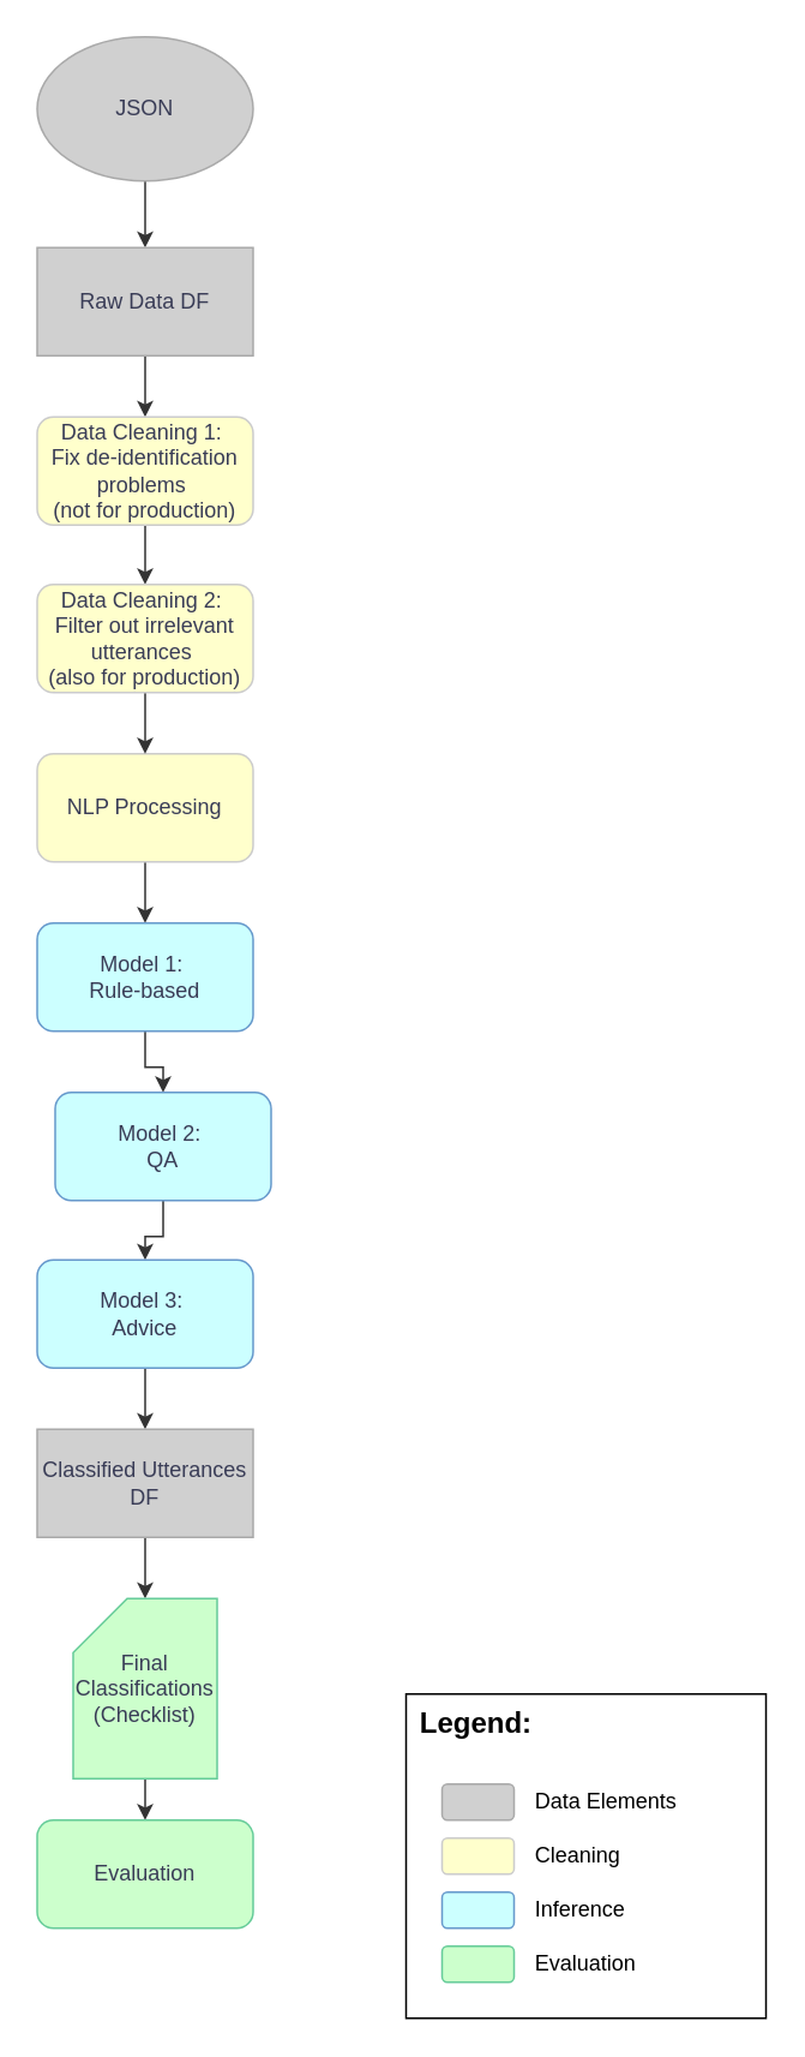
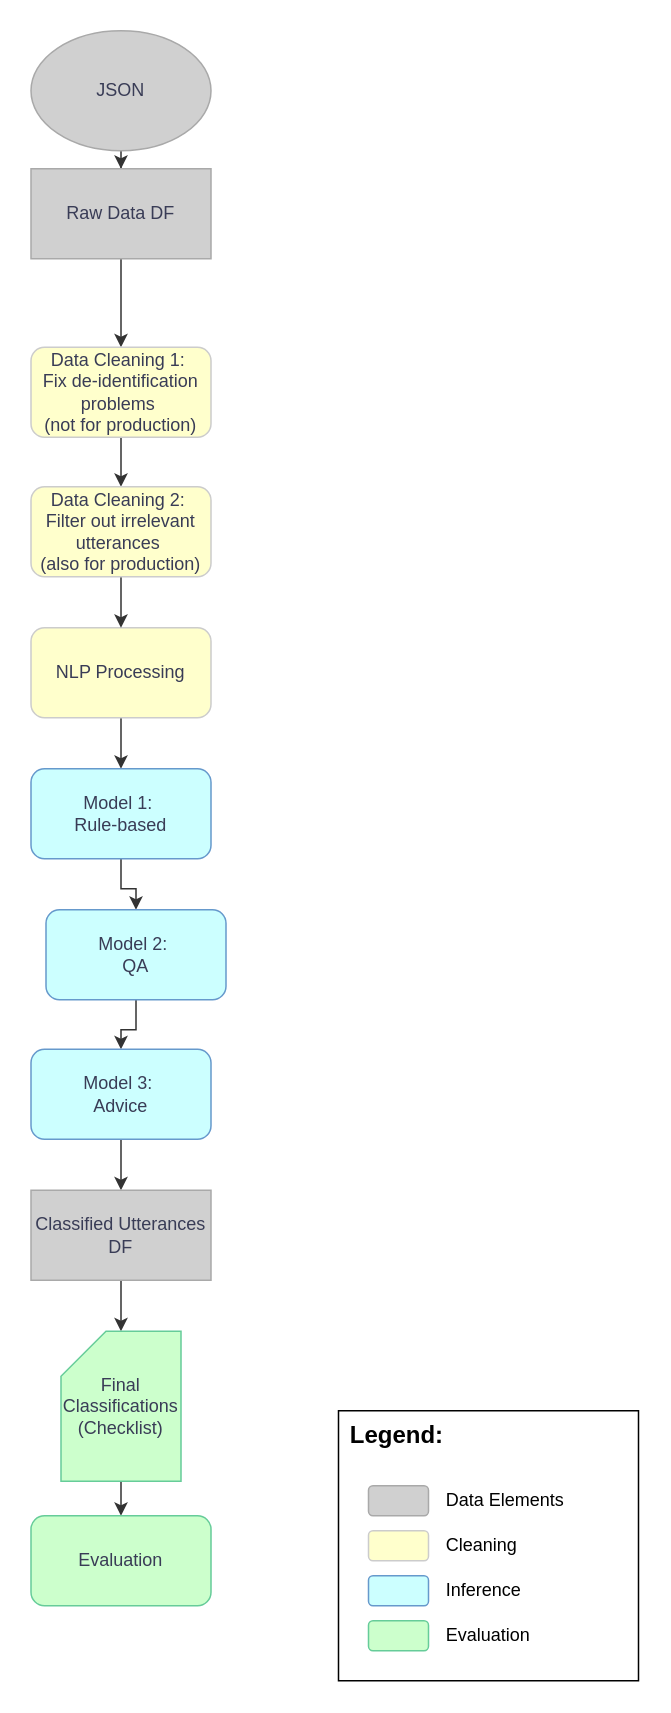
  <mxCell id="0" />
  <mxCell id="1" parent="0" />
  <mxCell id="2" value="" style="edgeStyle=orthogonalEdgeStyle;rounded=0;orthogonalLoop=1;jettySize=auto;html=1;labelBackgroundColor=none;strokeColor=#333333;fontColor=default;" edge="1" parent="1" source="3" target="5"><mxGeometry relative="1" as="geometry" /></mxCell>
  <mxCell id="3" value="JSON" style="ellipse;whiteSpace=wrap;html=1;labelBackgroundColor=none;fillColor=#D0D0D0;strokeColor=#A9A9A9;fontColor=#393C56;" vertex="1" parent="1"><mxGeometry x="20" y="20" width="120" height="80" as="geometry" /></mxCell>
  <mxCell id="4" value="" style="edgeStyle=orthogonalEdgeStyle;rounded=0;orthogonalLoop=1;jettySize=auto;html=1;labelBackgroundColor=none;strokeColor=#333333;fontColor=default;" edge="1" parent="1" source="5" target="7"><mxGeometry relative="1" as="geometry" /></mxCell>
- <mxCell id="5" value="Raw Data DF" style="rounded=0;whiteSpace=wrap;html=1;labelBackgroundColor=none;fillColor=#D0D0D0;strokeColor=#A9A9A9;fontColor=#393C56;" vertex="1" parent="1"><mxGeometry x="20" y="137" width="120" height="60" as="geometry" /></mxCell>
+ <mxCell id="5" value="Raw Data DF" style="rounded=0;whiteSpace=wrap;html=1;labelBackgroundColor=none;fillColor=#D0D0D0;strokeColor=#A9A9A9;fontColor=#393C56;" vertex="1" parent="1"><mxGeometry x="20" y="112" width="120" height="60" as="geometry" /></mxCell>
  <mxCell id="6" value="" style="edgeStyle=orthogonalEdgeStyle;rounded=0;orthogonalLoop=1;jettySize=auto;html=1;strokeColor=#333333;" edge="1" parent="1" source="7" target="22"><mxGeometry relative="1" as="geometry" /></mxCell>
  <mxCell id="7" value="Data Cleaning 1:&amp;nbsp;&lt;div&gt;Fix de-identification problems&amp;nbsp;&lt;/div&gt;&lt;div&gt;(not for production)&lt;/div&gt;" style="rounded=1;whiteSpace=wrap;html=1;labelBackgroundColor=none;fillColor=#FFFFCC;strokeColor=#CCCCCC;fontColor=#393C56;gradientColor=none;" vertex="1" parent="1"><mxGeometry x="20" y="231" width="120" height="60" as="geometry" /></mxCell>
  <mxCell id="8" value="" style="edgeStyle=orthogonalEdgeStyle;rounded=0;orthogonalLoop=1;jettySize=auto;html=1;labelBackgroundColor=none;strokeColor=#333333;fontColor=default;" edge="1" parent="1" source="9" target="11"><mxGeometry relative="1" as="geometry" /></mxCell>
  <mxCell id="9" value="NLP Processing" style="whiteSpace=wrap;html=1;rounded=1;labelBackgroundColor=none;fillColor=#FFFFCC;strokeColor=#CCCCCC;fontColor=#393C56;" vertex="1" parent="1"><mxGeometry x="20" y="418" width="120" height="60" as="geometry" /></mxCell>
  <mxCell id="10" value="" style="edgeStyle=orthogonalEdgeStyle;rounded=0;orthogonalLoop=1;jettySize=auto;html=1;labelBackgroundColor=none;strokeColor=#333333;fontColor=default;" edge="1" parent="1" source="11" target="13"><mxGeometry relative="1" as="geometry" /></mxCell>
  <mxCell id="11" value="Model 1:&amp;nbsp;&lt;div&gt;Rule-based&lt;/div&gt;" style="whiteSpace=wrap;html=1;rounded=1;labelBackgroundColor=none;fillColor=#CCFFFF;strokeColor=#6699CC;fontColor=#393C56;fillStyle=auto;" vertex="1" parent="1"><mxGeometry x="20" y="512" width="120" height="60" as="geometry" /></mxCell>
  <mxCell id="12" value="" style="edgeStyle=orthogonalEdgeStyle;rounded=0;orthogonalLoop=1;jettySize=auto;html=1;labelBackgroundColor=none;strokeColor=#333333;fontColor=default;" edge="1" parent="1" source="13" target="15"><mxGeometry relative="1" as="geometry" /></mxCell>
  <mxCell id="13" value="Model 2:&amp;nbsp;&lt;div&gt;QA&lt;/div&gt;" style="whiteSpace=wrap;html=1;rounded=1;labelBackgroundColor=none;fillColor=#CCFFFF;strokeColor=#6699CC;fontColor=#393C56;" vertex="1" parent="1"><mxGeometry x="30" y="606" width="120" height="60" as="geometry" /></mxCell>
  <mxCell id="14" value="" style="edgeStyle=orthogonalEdgeStyle;rounded=0;orthogonalLoop=1;jettySize=auto;html=1;labelBackgroundColor=none;strokeColor=#333333;fontColor=default;" edge="1" parent="1" source="15" target="17"><mxGeometry relative="1" as="geometry" /></mxCell>
  <mxCell id="15" value="Model 3:&amp;nbsp;&lt;div&gt;Advice&lt;/div&gt;" style="whiteSpace=wrap;html=1;rounded=1;labelBackgroundColor=none;fillColor=#CCFFFF;strokeColor=#6699CC;fontColor=#393C56;" vertex="1" parent="1"><mxGeometry x="20" y="699" width="120" height="60" as="geometry" /></mxCell>
  <mxCell id="16" value="" style="edgeStyle=orthogonalEdgeStyle;rounded=0;orthogonalLoop=1;jettySize=auto;html=1;labelBackgroundColor=none;strokeColor=#333333;fontColor=default;" edge="1" parent="1" source="17" target="19"><mxGeometry relative="1" as="geometry" /></mxCell>
  <mxCell id="17" value="Classified Utterances DF" style="rounded=0;whiteSpace=wrap;html=1;labelBackgroundColor=none;fillColor=#D0D0D0;strokeColor=#A9A9A9;fontColor=#393C56;" vertex="1" parent="1"><mxGeometry x="20" y="793" width="120" height="60" as="geometry" /></mxCell>
  <mxCell id="18" value="" style="edgeStyle=orthogonalEdgeStyle;rounded=0;orthogonalLoop=1;jettySize=auto;html=1;labelBackgroundColor=none;strokeColor=#333333;fontColor=default;" edge="1" parent="1" source="19" target="20"><mxGeometry relative="1" as="geometry" /></mxCell>
  <mxCell id="19" value="Final Classifications (Checklist)" style="shape=card;whiteSpace=wrap;html=1;labelBackgroundColor=none;fillColor=#CCFFCC;strokeColor=#66CC99;fontColor=#393C56;" vertex="1" parent="1"><mxGeometry x="40" y="887" width="80" height="100" as="geometry" /></mxCell>
  <mxCell id="20" value="Evaluation" style="rounded=1;whiteSpace=wrap;html=1;labelBackgroundColor=none;fillColor=#CCFFCC;strokeColor=#66CC99;fontColor=#393C56;" vertex="1" parent="1"><mxGeometry x="20" y="1010" width="120" height="60" as="geometry" /></mxCell>
  <mxCell id="21" value="" style="edgeStyle=orthogonalEdgeStyle;rounded=0;orthogonalLoop=1;jettySize=auto;html=1;strokeColor=#333333;" edge="1" parent="1" source="22" target="9"><mxGeometry relative="1" as="geometry" /></mxCell>
  <mxCell id="22" value="Data Cleaning 2:&amp;nbsp;&lt;div style=&quot;&quot;&gt;Filter out irrelevant utterances&amp;nbsp;&lt;/div&gt;&lt;div style=&quot;&quot;&gt;(also for production)&lt;/div&gt;" style="rounded=1;whiteSpace=wrap;html=1;labelBackgroundColor=none;fillColor=#FFFFCC;strokeColor=#CCCCCC;fontColor=#393C56;gradientColor=none;" vertex="1" parent="1"><mxGeometry x="20" y="324" width="120" height="60" as="geometry" /></mxCell>
  <mxCell id="23" value="Legend:&amp;nbsp;" style="rounded=0;align=left;verticalAlign=top;textShadow=0;labelBorderColor=none;labelBackgroundColor=none;fontColor=default;whiteSpace=wrap;html=1;fontSize=16;fontStyle=1;spacingRight=0;spacingLeft=6;" vertex="1" parent="1"><mxGeometry x="225" y="940" width="200" height="180" as="geometry" /></mxCell>
  <mxCell id="24" value="" style="rounded=1;whiteSpace=wrap;html=1;fillColor=#D0D0D0;strokeColor=#A9A9A9;" vertex="1" parent="1"><mxGeometry x="245" y="990" width="40" height="20" as="geometry" /></mxCell>
  <mxCell id="25" value="" style="rounded=1;whiteSpace=wrap;html=1;fillColor=#FFFFCC;strokeColor=#CCCCCC;" vertex="1" parent="1"><mxGeometry x="245" y="1020" width="40" height="20" as="geometry" /></mxCell>
  <mxCell id="26" value="" style="rounded=1;whiteSpace=wrap;html=1;fillColor=#CCFFFF;strokeColor=#6699CC;" vertex="1" parent="1"><mxGeometry x="245" y="1050" width="40" height="20" as="geometry" /></mxCell>
  <mxCell id="27" value="" style="rounded=1;whiteSpace=wrap;html=1;fillColor=#CCFFCC;strokeColor=#66CC99;" vertex="1" parent="1"><mxGeometry x="245" y="1080" width="40" height="20" as="geometry" /></mxCell>
  <mxCell id="28" value="Data Elements" style="rounded=0;whiteSpace=wrap;html=1;fillColor=none;strokeColor=none;align=left;" vertex="1" parent="1"><mxGeometry x="295" y="990" width="120" height="20" as="geometry" /></mxCell>
  <mxCell id="29" value="Cleaning&amp;nbsp;" style="rounded=0;whiteSpace=wrap;html=1;fillColor=none;strokeColor=none;align=left;" vertex="1" parent="1"><mxGeometry x="295" y="1020" width="120" height="20" as="geometry" /></mxCell>
  <mxCell id="30" value="Inference&amp;nbsp;" style="rounded=0;whiteSpace=wrap;html=1;fillColor=none;strokeColor=none;align=left;" vertex="1" parent="1"><mxGeometry x="295" y="1050" width="120" height="20" as="geometry" /></mxCell>
  <mxCell id="31" value="Evaluation" style="rounded=0;whiteSpace=wrap;html=1;fillColor=none;strokeColor=none;align=left;" vertex="1" parent="1"><mxGeometry x="295" y="1080" width="120" height="20" as="geometry" /></mxCell>
